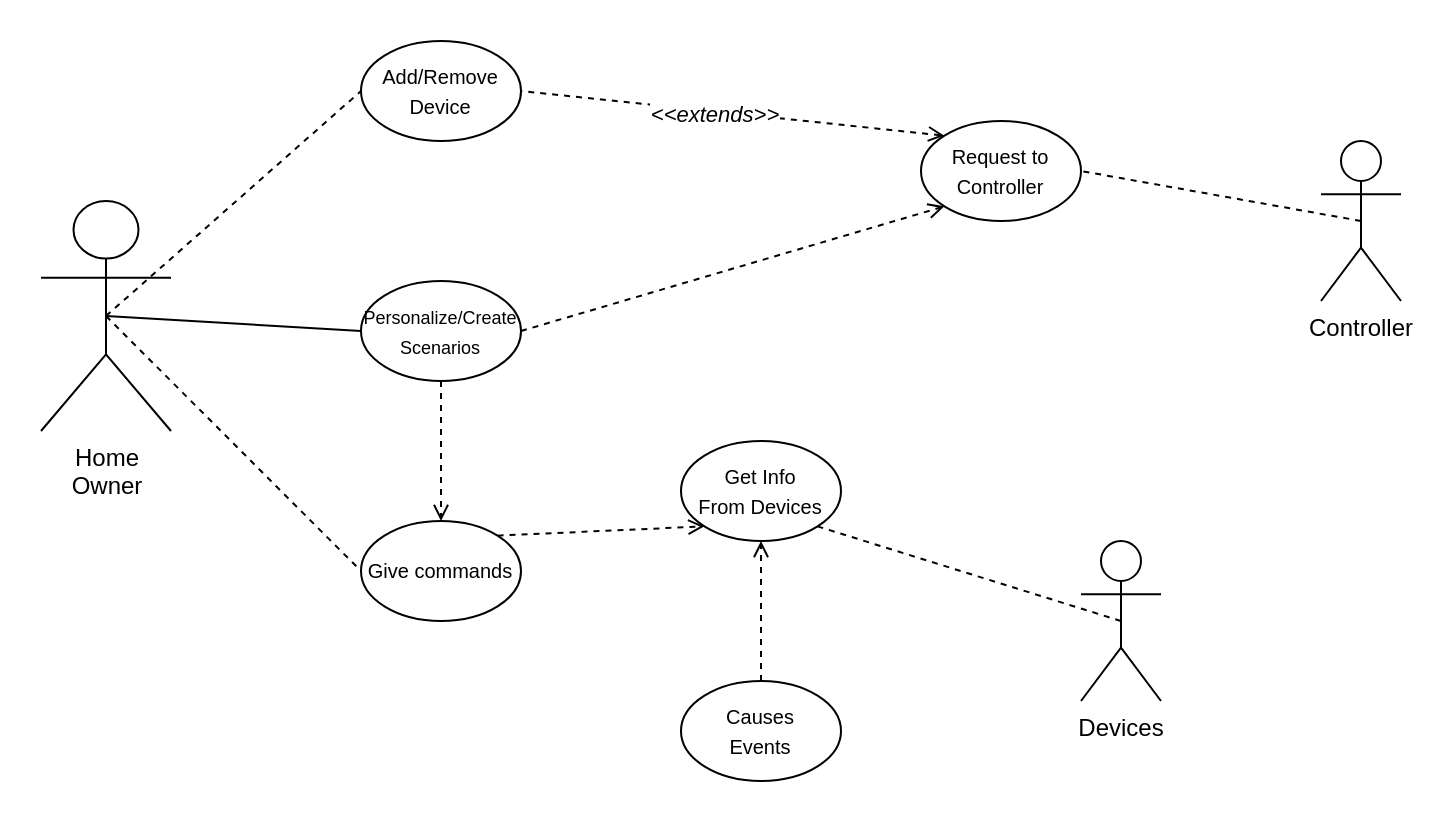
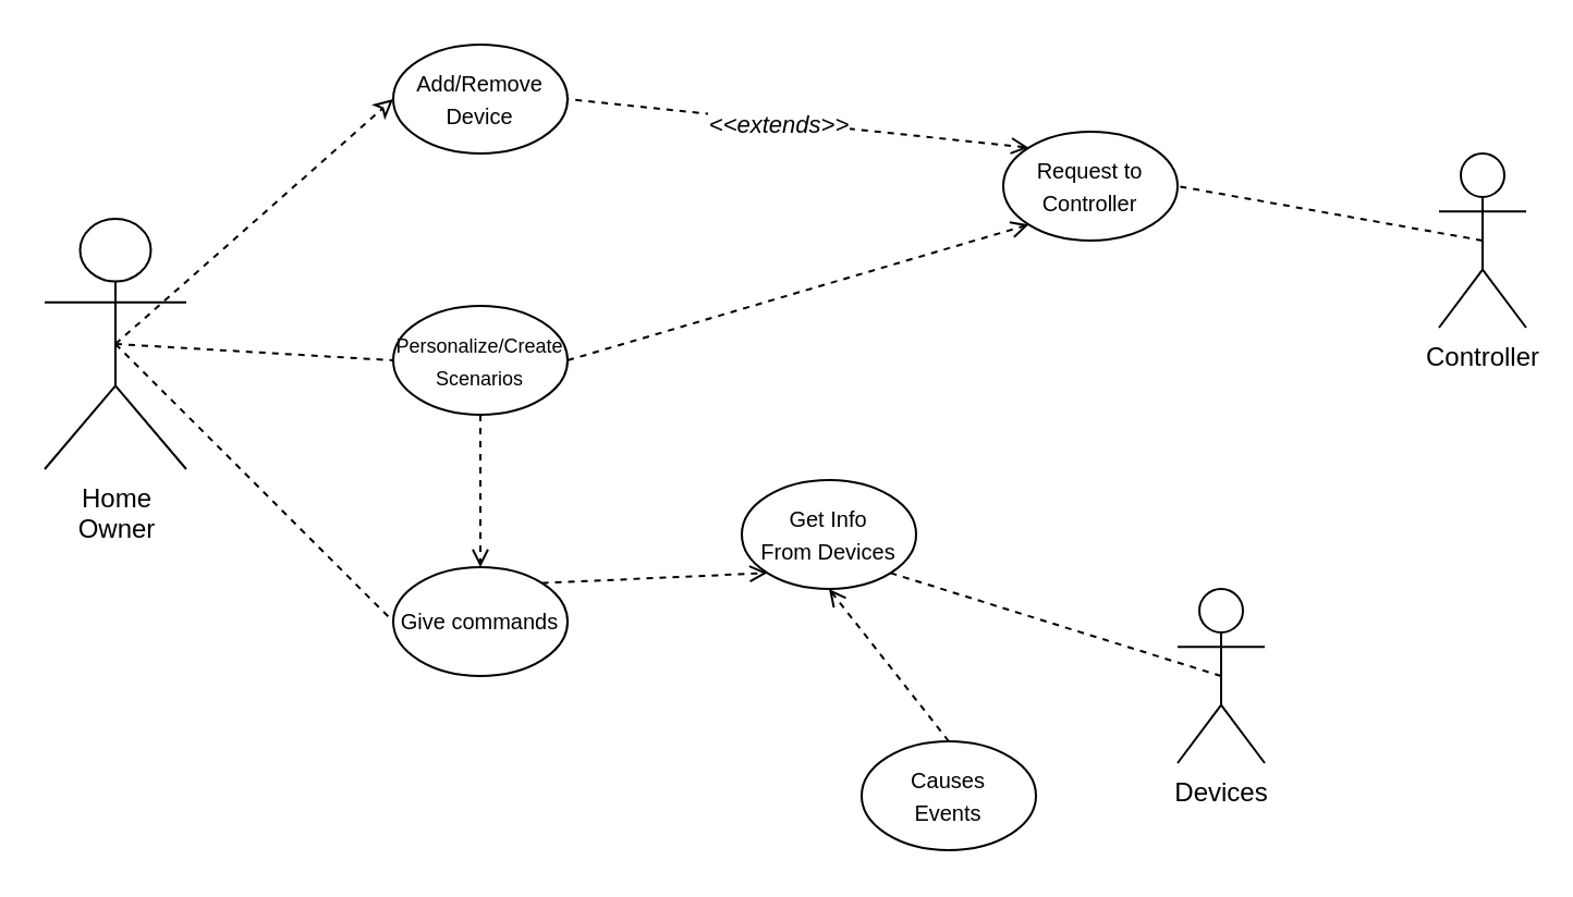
  <mxCell id="0" />
  <mxCell id="1" parent="0" />
- <mxCell id="2" style="rounded=0;orthogonalLoop=1;jettySize=auto;html=1;exitX=0.5;exitY=0.5;exitDx=0;exitDy=0;exitPerimeter=0;entryX=0;entryY=0.5;entryDx=0;entryDy=0;endArrow=none;startFill=0;dashed=1;endFill=0;" edge="1" parent="1" source="3" target="8"><mxGeometry relative="1" as="geometry" /></mxCell>
+ <mxCell id="2" style="rounded=0;orthogonalLoop=1;jettySize=auto;html=1;exitX=0.5;exitY=0.5;exitDx=0;exitDy=0;exitPerimeter=0;entryX=0;entryY=0.5;entryDx=0;entryDy=0;endArrow=classic;startFill=0;dashed=1;endFill=0;" edge="1" parent="1" source="3" target="8"><mxGeometry relative="1" as="geometry" /></mxCell>
  <mxCell id="3" value="Home&lt;div&gt;Owner&lt;/div&gt;" style="shape=umlActor;verticalLabelPosition=bottom;verticalAlign=top;html=1;outlineConnect=0;" vertex="1" parent="1"><mxGeometry x="20" y="100" width="65" height="115" as="geometry" /></mxCell>
  <mxCell id="4" style="rounded=0;orthogonalLoop=1;jettySize=auto;html=1;exitX=0.5;exitY=0.5;exitDx=0;exitDy=0;exitPerimeter=0;entryX=1;entryY=0.5;entryDx=0;entryDy=0;endArrow=none;startFill=0;dashed=1;" edge="1" parent="1" source="5" target="18"><mxGeometry relative="1" as="geometry" /></mxCell>
  <mxCell id="5" value="Controller" style="shape=umlActor;verticalLabelPosition=bottom;verticalAlign=top;html=1;outlineConnect=0;" vertex="1" parent="1"><mxGeometry x="660" y="70" width="40" height="80" as="geometry" /></mxCell>
  <mxCell id="6" style="rounded=0;orthogonalLoop=1;jettySize=auto;html=1;exitX=0.5;exitY=0.5;exitDx=0;exitDy=0;exitPerimeter=0;entryX=1;entryY=1;entryDx=0;entryDy=0;dashed=1;endArrow=none;startFill=0;" edge="1" parent="1" source="7" target="19"><mxGeometry relative="1" as="geometry" /></mxCell>
  <mxCell id="7" value="Devices" style="shape=umlActor;verticalLabelPosition=bottom;verticalAlign=top;html=1;outlineConnect=0;" vertex="1" parent="1"><mxGeometry x="540" y="270" width="40" height="80" as="geometry" /></mxCell>
  <mxCell id="8" value="&lt;font style=&quot;font-size: 10px;&quot;&gt;Add/Remove&lt;/font&gt;&lt;div&gt;&lt;font style=&quot;font-size: 10px;&quot;&gt;Device&lt;/font&gt;&lt;/div&gt;" style="ellipse;whiteSpace=wrap;html=1;" vertex="1" parent="1"><mxGeometry x="180" y="20" width="80" height="50" as="geometry" /></mxCell>
- <mxCell id="9" style="rounded=0;orthogonalLoop=1;jettySize=auto;html=1;entryX=0;entryY=0.5;entryDx=0;entryDy=0;endArrow=none;startFill=0;dashed=0;exitX=0.5;exitY=0.5;exitDx=0;exitDy=0;exitPerimeter=0;" edge="1" parent="1" target="12" source="3"><mxGeometry relative="1" as="geometry"><mxPoint x="30" y="130" as="sourcePoint" /></mxGeometry></mxCell>
+ <mxCell id="9" style="rounded=0;orthogonalLoop=1;jettySize=auto;html=1;entryX=0;entryY=0.5;entryDx=0;entryDy=0;endArrow=none;startFill=0;dashed=1;exitX=0.5;exitY=0.5;exitDx=0;exitDy=0;exitPerimeter=0;" edge="1" parent="1" target="12" source="3"><mxGeometry relative="1" as="geometry"><mxPoint x="30" y="130" as="sourcePoint" /></mxGeometry></mxCell>
  <mxCell id="10" style="edgeStyle=orthogonalEdgeStyle;rounded=0;orthogonalLoop=1;jettySize=auto;html=1;exitX=0.5;exitY=1;exitDx=0;exitDy=0;entryX=0.5;entryY=0;entryDx=0;entryDy=0;dashed=1;endArrow=open;endFill=0;" edge="1" parent="1" source="12" target="15"><mxGeometry relative="1" as="geometry" /></mxCell>
  <mxCell id="11" style="rounded=0;orthogonalLoop=1;jettySize=auto;html=1;exitX=1;exitY=0.5;exitDx=0;exitDy=0;entryX=0;entryY=1;entryDx=0;entryDy=0;dashed=1;endArrow=open;endFill=0;" edge="1" parent="1" source="12" target="18"><mxGeometry relative="1" as="geometry" /></mxCell>
  <mxCell id="12" value="&lt;font style=&quot;font-size: 9px;&quot;&gt;&lt;font style=&quot;&quot;&gt;Personalize/&lt;/font&gt;&lt;span style=&quot;background-color: transparent; color: light-dark(rgb(0, 0, 0), rgb(255, 255, 255));&quot;&gt;Create&lt;/span&gt;&lt;/font&gt;&lt;div&gt;&lt;font style=&quot;font-size: 9px;&quot;&gt;Scenarios&lt;/font&gt;&lt;/div&gt;" style="ellipse;whiteSpace=wrap;html=1;" vertex="1" parent="1"><mxGeometry x="180" y="140" width="80" height="50" as="geometry" /></mxCell>
  <mxCell id="13" style="rounded=0;orthogonalLoop=1;jettySize=auto;html=1;entryX=0;entryY=0.5;entryDx=0;entryDy=0;endArrow=none;startFill=0;dashed=1;exitX=0.5;exitY=0.5;exitDx=0;exitDy=0;exitPerimeter=0;" edge="1" parent="1" target="15" source="3"><mxGeometry relative="1" as="geometry"><mxPoint x="40" y="220" as="sourcePoint" /></mxGeometry></mxCell>
  <mxCell id="14" style="rounded=0;orthogonalLoop=1;jettySize=auto;html=1;exitX=1;exitY=0;exitDx=0;exitDy=0;entryX=0;entryY=1;entryDx=0;entryDy=0;dashed=1;endArrow=open;endFill=0;" edge="1" parent="1" source="15" target="19"><mxGeometry relative="1" as="geometry" /></mxCell>
  <mxCell id="15" value="&lt;font size=&quot;1&quot;&gt;Give commands&lt;/font&gt;" style="ellipse;whiteSpace=wrap;html=1;" vertex="1" parent="1"><mxGeometry x="180" y="260" width="80" height="50" as="geometry" /></mxCell>
  <mxCell id="16" style="rounded=0;orthogonalLoop=1;jettySize=auto;html=1;exitX=0;exitY=0;exitDx=0;exitDy=0;entryX=1;entryY=0.5;entryDx=0;entryDy=0;dashed=1;endArrow=none;endFill=0;startArrow=open;startFill=0;" edge="1" parent="1" source="18" target="8"><mxGeometry relative="1" as="geometry" /></mxCell>
  <mxCell id="17" value="&lt;i&gt;&amp;lt;&amp;lt;extends&amp;gt;&amp;gt;&lt;/i&gt;" style="edgeLabel;html=1;align=center;verticalAlign=middle;resizable=0;points=[];" vertex="1" connectable="0" parent="16"><mxGeometry x="0.086" y="1" relative="1" as="geometry"><mxPoint as="offset" /></mxGeometry></mxCell>
  <mxCell id="18" value="&lt;font size=&quot;1&quot;&gt;Request to Controller&lt;/font&gt;" style="ellipse;whiteSpace=wrap;html=1;" vertex="1" parent="1"><mxGeometry x="460" y="60" width="80" height="50" as="geometry" /></mxCell>
  <mxCell id="19" value="&lt;font size=&quot;1&quot;&gt;Get Info&lt;/font&gt;&lt;div&gt;&lt;font size=&quot;1&quot;&gt;From Devices&lt;/font&gt;&lt;/div&gt;" style="ellipse;whiteSpace=wrap;html=1;" vertex="1" parent="1"><mxGeometry x="340" y="220" width="80" height="50" as="geometry" /></mxCell>
  <mxCell id="20" style="rounded=0;orthogonalLoop=1;jettySize=auto;html=1;exitX=0.5;exitY=0;exitDx=0;exitDy=0;entryX=0.5;entryY=1;entryDx=0;entryDy=0;dashed=1;endArrow=open;endFill=0;" edge="1" parent="1" source="21" target="19"><mxGeometry relative="1" as="geometry" /></mxCell>
- <mxCell id="21" value="&lt;font size=&quot;1&quot;&gt;Causes&lt;/font&gt;&lt;div&gt;&lt;font size=&quot;1&quot;&gt;Events&lt;/font&gt;&lt;/div&gt;" style="ellipse;whiteSpace=wrap;html=1;" vertex="1" parent="1"><mxGeometry x="340" y="340" width="80" height="50" as="geometry" /></mxCell>
+ <mxCell id="21" value="&lt;font size=&quot;1&quot;&gt;Causes&lt;/font&gt;&lt;div&gt;&lt;font size=&quot;1&quot;&gt;Events&lt;/font&gt;&lt;/div&gt;" style="ellipse;whiteSpace=wrap;html=1;" vertex="1" parent="1"><mxGeometry x="395" y="340" width="80" height="50" as="geometry" /></mxCell>
